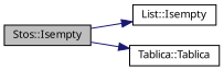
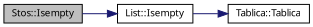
  digraph {
    fontname="Noto Sans"
    rankdir=LR
    node [color=black fillcolor=white fontname="Noto Sans" fontsize=10 shape=record style=filled]
    edge [color=midnightblue fontname="Noto Sans" fontsize=10 labelfontname=Helvetica labelfontsize=10 style=solid]
    n1 [fillcolor=grey75 fontcolor=black height=0.2 label="Stos::Isempty" width=0.4]
    n2 [height=0.2 label="List::Isempty" width=0.4]
    n3 [height=0.2 label="Tablica::Tablica" width=0.4]
    n1 -> n2
-   n1 -> n3
+   n2 -> n3
  }
